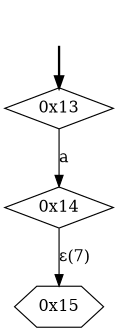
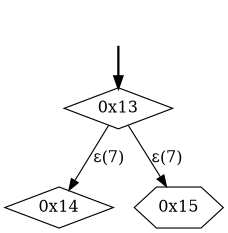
  digraph {
    node [shape=diamond]
    fake [style=invisible shape=""]
    "0x13" [root=true]
    "0x14"
    "0x15" [shape=hexagon]
    fake -> "0x13" [style=bold]
-   "0x13" -> "0x14" [label=a]
-   "0x14" -> "0x15" [label="ε(7)"]
+   "0x13" -> "0x14" [label="ε(7)"]
+   "0x13" -> "0x15" [label="ε(7)"]
  }
